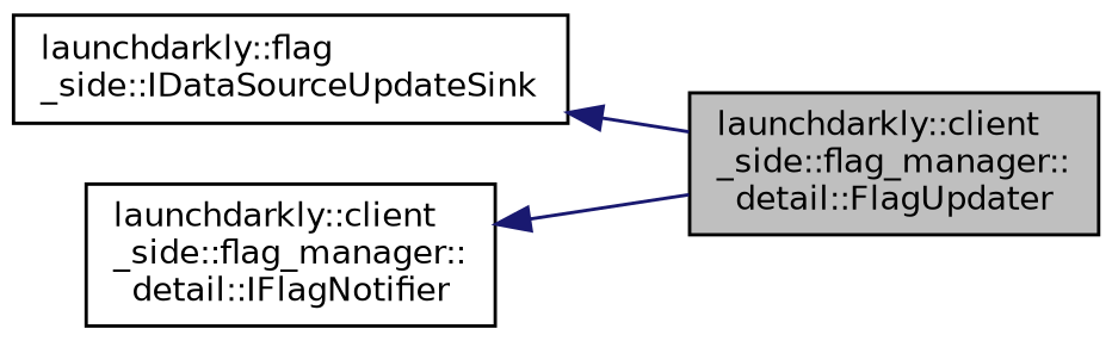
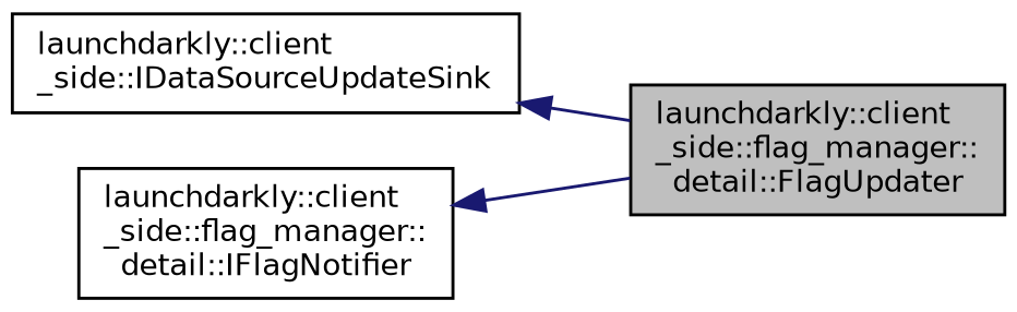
  digraph {
    rankdir=LR
    fontname="DejaVu Sans"
    node [color=black fillcolor=white fontname="DejaVu Sans" fontsize=10 shape=record style=filled]
    edge [color=midnightblue dir=back fontname="DejaVu Sans" fontsize=10 labelfontname=Helvetica labelfontsize=10 style=solid]
    n1 [fillcolor=grey75 fontcolor=black height=0.2 label="launchdarkly::client\l_side::flag_manager::\ldetail::FlagUpdater" width=0.4]
-   n2 [height=0.2 label="launchdarkly::flag\l_side::IDataSourceUpdateSink" width=0.4]
+   n2 [height=0.2 label="launchdarkly::client\l_side::IDataSourceUpdateSink" width=0.4]
    n3 [height=0.2 label="launchdarkly::client\l_side::flag_manager::\ldetail::IFlagNotifier" width=0.4]
    n2 -> n1
    n3 -> n1
  }
